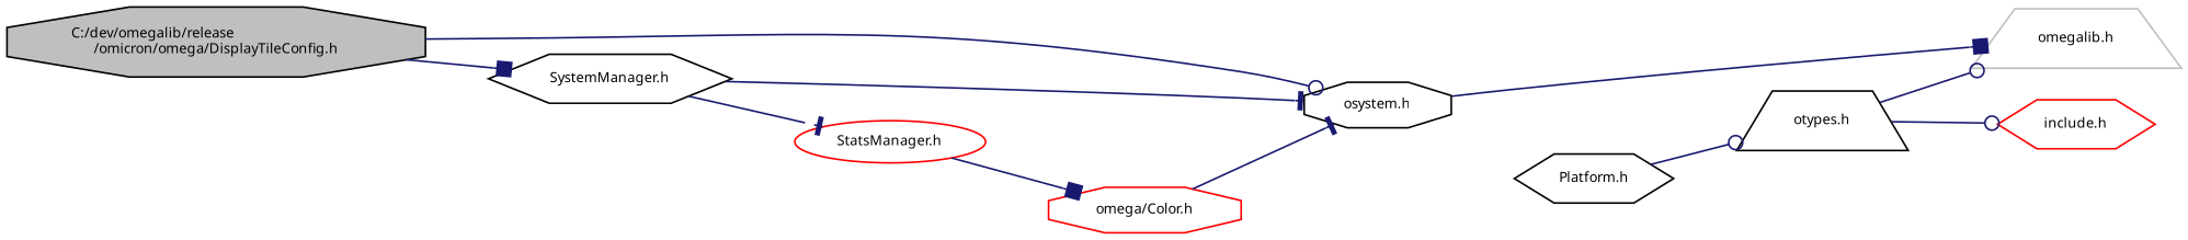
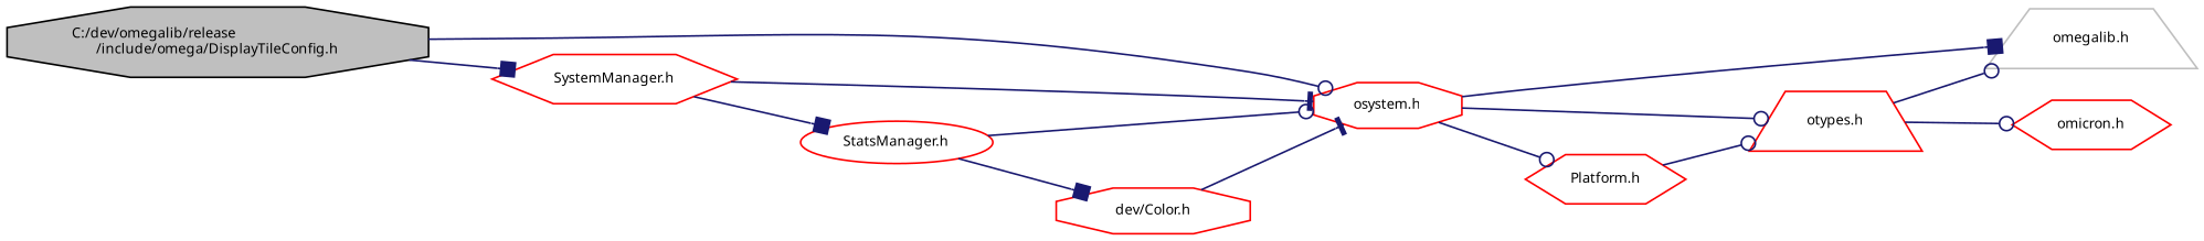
  digraph {
    rankdir=LR
    node [color=black fontname="FreeSans.ttf" fontsize=8 shape=octagon]
    edge [arrowhead=odot color=midnightblue fontname="FreeSans.ttf" fontsize=8 labelfontname="FreeSans.ttf" labelfontsize=8 style=solid]
-   n1 [fillcolor=grey75 fontcolor=black height=0.2 label="C:/dev/omegalib/release\l/omicron/omega/DisplayTileConfig.h" style=filled width=0.4]
-   n2 [height=0.2 label="osystem.h" width=0.4]
-   n3 [height=0.2 label="SystemManager.h" shape=hexagon width=0.4]
+   n1 [fillcolor=grey75 fontcolor=black height=0.2 label="C:/dev/omegalib/release\l/include/omega/DisplayTileConfig.h" style=filled width=0.4]
+   n2 [color=red height=0.2 label="osystem.h" width=0.4]
+   n3 [color=red height=0.2 label="SystemManager.h" shape=hexagon width=0.4]
    n4 [color=grey75 height=0.2 label="omegalib.h" shape=trapezium width=0.4]
-   n5 [height=0.2 label="otypes.h" shape=trapezium width=0.4]
-   n6 [height=0.2 label="Platform.h" shape=hexagon width=0.4]
+   n5 [color=red height=0.2 label="otypes.h" shape=trapezium width=0.4]
+   n6 [color=red height=0.2 label="Platform.h" shape=hexagon width=0.4]
    n7 [color=red height=0.2 label="StatsManager.h" shape=ellipse width=0.4]
-   n8 [color=red height=0.2 label="include.h" shape=hexagon width=0.4]
-   n9 [color=red height=0.2 label="omega/Color.h" width=0.4]
+   n8 [color=red height=0.2 label="omicron.h" shape=hexagon width=0.4]
+   n9 [color=red height=0.2 label="dev/Color.h" width=0.4]
    n1 -> n2
    n1 -> n3 [arrowhead=box]
    n2 -> n4 [arrowhead=box]
+   n2 -> n5
+   n2 -> n6
    n3 -> n2 [arrowhead=tee]
-   n3 -> n7 [arrowhead=tee]
+   n3 -> n7 [arrowhead=box]
    n5 -> n4
    n5 -> n8
    n6 -> n5
+   n7 -> n2
    n7 -> n9 [arrowhead=box]
    n9 -> n2 [arrowhead=tee]
  }
